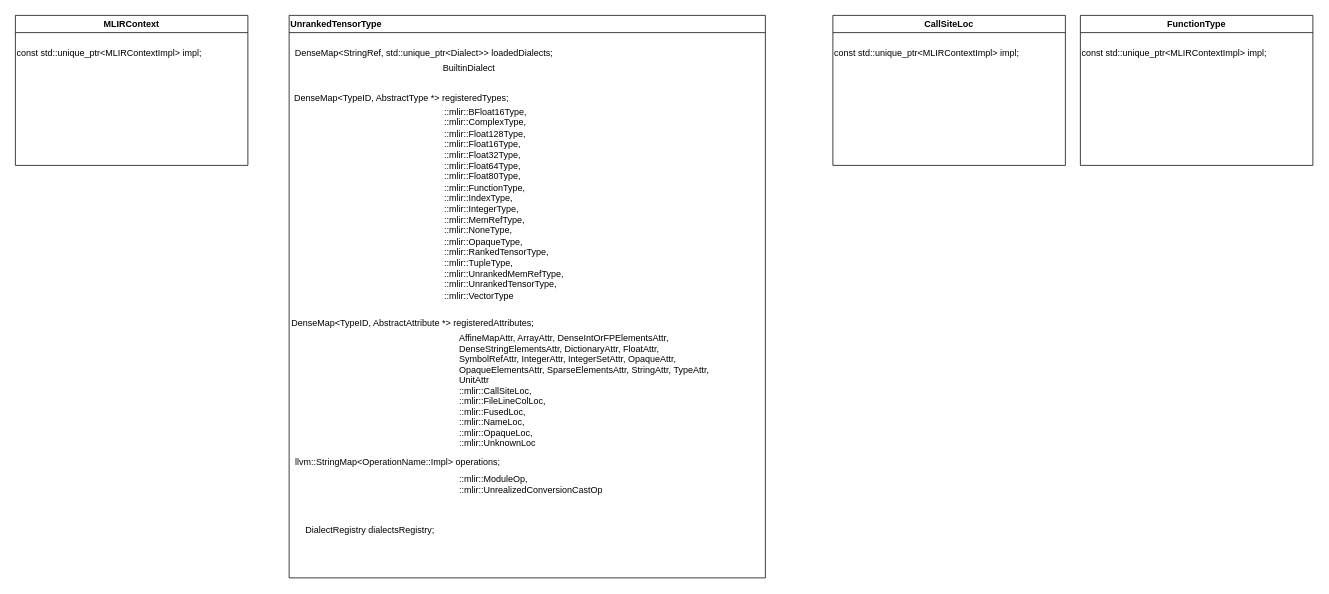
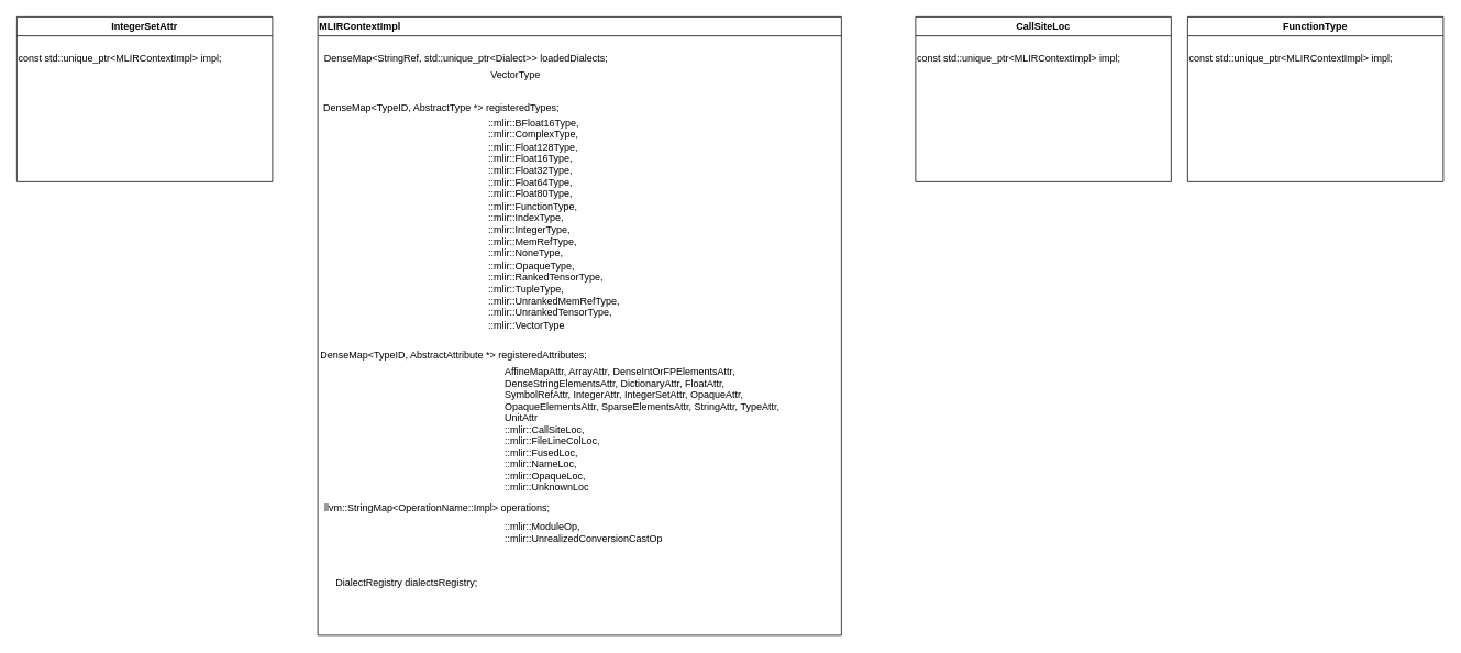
  <mxCell id="0" />
  <mxCell id="1" parent="0" />
- <mxCell id="2" value="MLIRContext" style="swimlane;fontColor=#000000;fillColor=default;startSize=23;" parent="1" vertex="1"><mxGeometry x="20" y="20" width="310" height="200" as="geometry" /></mxCell>
+ <mxCell id="2" value="IntegerSetAttr" style="swimlane;fontColor=#000000;fillColor=default;startSize=23;" parent="1" vertex="1"><mxGeometry x="20" y="20" width="310" height="200" as="geometry" /></mxCell>
  <mxCell id="3" value="const std::unique_ptr&lt;MLIRContextImpl&gt; impl;" style="text;align=left;verticalAlign=middle;resizable=0;points=[];autosize=1;strokeColor=none;fillColor=none;fontColor=#000000;" parent="2" vertex="1"><mxGeometry y="40" width="260" height="20" as="geometry" /></mxCell>
- <mxCell id="4" value="UnrankedTensorType" style="swimlane;fontColor=#000000;fillColor=default;startSize=23;align=left;" parent="1" vertex="1"><mxGeometry x="385" y="20" width="635" height="750" as="geometry" /></mxCell>
+ <mxCell id="4" value="MLIRContextImpl" style="swimlane;fontColor=#000000;fillColor=default;startSize=23;align=left;" parent="1" vertex="1"><mxGeometry x="385" y="20" width="635" height="750" as="geometry" /></mxCell>
  <mxCell id="5" value="DenseMap&lt;TypeID, AbstractType *&gt; registeredTypes;" style="text;align=left;verticalAlign=middle;resizable=0;points=[];autosize=1;strokeColor=none;fillColor=none;fontColor=#000000;" parent="4" vertex="1"><mxGeometry x="5" y="95" width="490" height="30" as="geometry" /></mxCell>
  <mxCell id="6" value="::mlir::BFloat16Type,&#10;::mlir::ComplexType,&#10;::mlir::Float128Type,&#10;::mlir::Float16Type,&#10;::mlir::Float32Type,&#10;::mlir::Float64Type,&#10;::mlir::Float80Type,&#10;::mlir::FunctionType,&#10;::mlir::IndexType,&#10;::mlir::IntegerType,&#10;::mlir::MemRefType,&#10;::mlir::NoneType,&#10;::mlir::OpaqueType,&#10;::mlir::RankedTensorType,&#10;::mlir::TupleType,&#10;::mlir::UnrankedMemRefType,&#10;::mlir::UnrankedTensorType,&#10;::mlir::VectorType" style="text;whiteSpace=wrap;fontSize=12;fontFamily=Helvetica;fontColor=#000000;" parent="4" vertex="1"><mxGeometry x="205" y="115" width="290" height="270" as="geometry" /></mxCell>
  <mxCell id="7" value="DenseMap&lt;StringRef, std::unique_ptr&lt;Dialect&gt;&gt; loadedDialects;" style="text;align=center;verticalAlign=middle;resizable=0;points=[];autosize=1;strokeColor=none;fillColor=none;fontSize=12;fontFamily=Helvetica;fontColor=#000000;" parent="4" vertex="1"><mxGeometry y="40" width="360" height="20" as="geometry" /></mxCell>
- <mxCell id="8" value="BuiltinDialect" style="text;align=center;verticalAlign=middle;resizable=0;points=[];autosize=1;strokeColor=none;fillColor=none;fontSize=12;fontFamily=Helvetica;fontColor=#000000;" parent="4" vertex="1"><mxGeometry x="165" y="55" width="150" height="30" as="geometry" /></mxCell>
+ <mxCell id="8" value="VectorType" style="text;align=center;verticalAlign=middle;resizable=0;points=[];autosize=1;strokeColor=none;fillColor=none;fontSize=12;fontFamily=Helvetica;fontColor=#000000;" parent="4" vertex="1"><mxGeometry x="165" y="55" width="150" height="30" as="geometry" /></mxCell>
  <mxCell id="9" value="DenseMap&lt;TypeID, AbstractAttribute *&gt; registeredAttributes;" style="text;align=center;verticalAlign=middle;resizable=0;points=[];autosize=1;strokeColor=none;fillColor=none;fontSize=12;fontFamily=Helvetica;fontColor=#000000;" parent="4" vertex="1"><mxGeometry x="-125" y="395" width="580" height="30" as="geometry" /></mxCell>
  <mxCell id="10" value="AffineMapAttr, ArrayAttr, DenseIntOrFPElementsAttr,&#10;                DenseStringElementsAttr, DictionaryAttr, FloatAttr,&#10;                SymbolRefAttr, IntegerAttr, IntegerSetAttr, OpaqueAttr,&#10;                OpaqueElementsAttr, SparseElementsAttr, StringAttr, TypeAttr,&#10;                UnitAttr&#10;::mlir::CallSiteLoc,&#10;::mlir::FileLineColLoc,&#10;::mlir::FusedLoc,&#10;::mlir::NameLoc,&#10;::mlir::OpaqueLoc,&#10;::mlir::UnknownLoc" style="text;align=left;verticalAlign=middle;resizable=0;points=[];autosize=1;strokeColor=none;fillColor=none;fontSize=12;fontFamily=Helvetica;fontColor=#000000;" parent="4" vertex="1"><mxGeometry x="225" y="420" width="350" height="160" as="geometry" /></mxCell>
  <mxCell id="11" value="llvm::StringMap&lt;OperationName::Impl&gt; operations;" style="text;align=center;verticalAlign=middle;resizable=0;points=[];autosize=1;strokeColor=none;fillColor=none;fontSize=12;fontFamily=Helvetica;fontColor=#000000;" parent="4" vertex="1"><mxGeometry x="-95" y="580" width="480" height="30" as="geometry" /></mxCell>
  <mxCell id="12" value="::mlir::ModuleOp,&#10;::mlir::UnrealizedConversionCastOp" style="text;align=left;verticalAlign=middle;resizable=0;points=[];autosize=1;strokeColor=none;fillColor=none;fontSize=12;fontFamily=Helvetica;fontColor=#000000;" parent="4" vertex="1"><mxGeometry x="225" y="600" width="340" height="50" as="geometry" /></mxCell>
  <mxCell id="13" value="DialectRegistry dialectsRegistry;" style="text;align=left;verticalAlign=middle;resizable=0;points=[];autosize=1;strokeColor=none;fillColor=none;" vertex="1" parent="4"><mxGeometry x="20" y="670" width="330" height="30" as="geometry" /></mxCell>
  <mxCell id="14" value="CallSiteLoc" style="swimlane;fontColor=#000000;fillColor=default;startSize=23;" vertex="1" parent="1"><mxGeometry x="1110" y="20" width="310" height="200" as="geometry" /></mxCell>
  <mxCell id="15" value="const std::unique_ptr&lt;MLIRContextImpl&gt; impl;" style="text;align=left;verticalAlign=middle;resizable=0;points=[];autosize=1;strokeColor=none;fillColor=none;fontColor=#000000;" vertex="1" parent="14"><mxGeometry y="40" width="260" height="20" as="geometry" /></mxCell>
  <mxCell id="16" value="FunctionType" style="swimlane;fontColor=#000000;fillColor=default;startSize=23;" vertex="1" parent="1"><mxGeometry x="1440" y="20" width="310" height="200" as="geometry" /></mxCell>
  <mxCell id="17" value="const std::unique_ptr&lt;MLIRContextImpl&gt; impl;" style="text;align=left;verticalAlign=middle;resizable=0;points=[];autosize=1;strokeColor=none;fillColor=none;fontColor=#000000;" vertex="1" parent="16"><mxGeometry y="40" width="260" height="20" as="geometry" /></mxCell>
